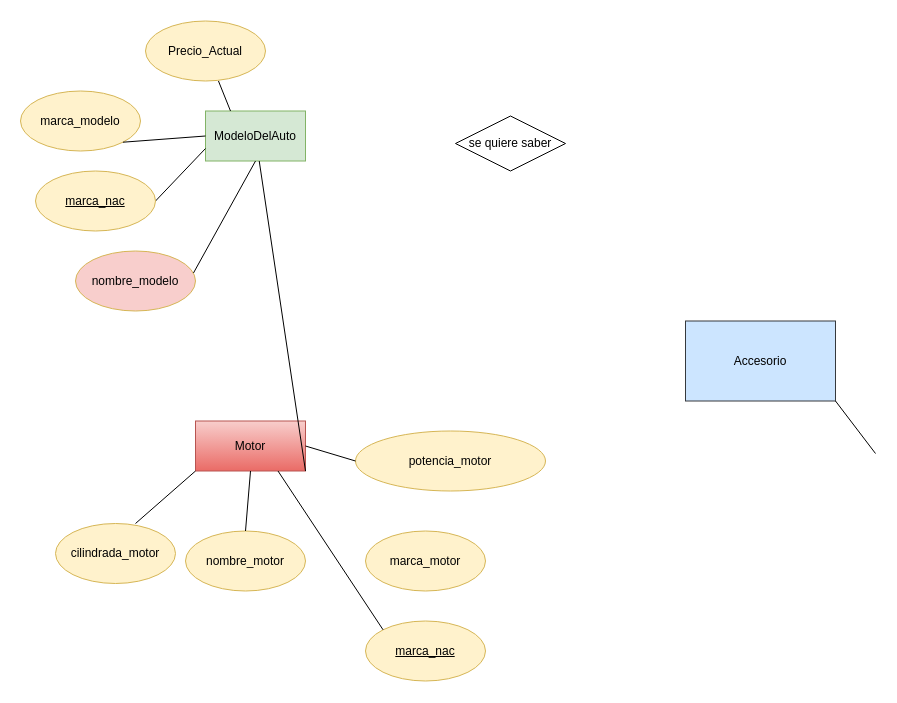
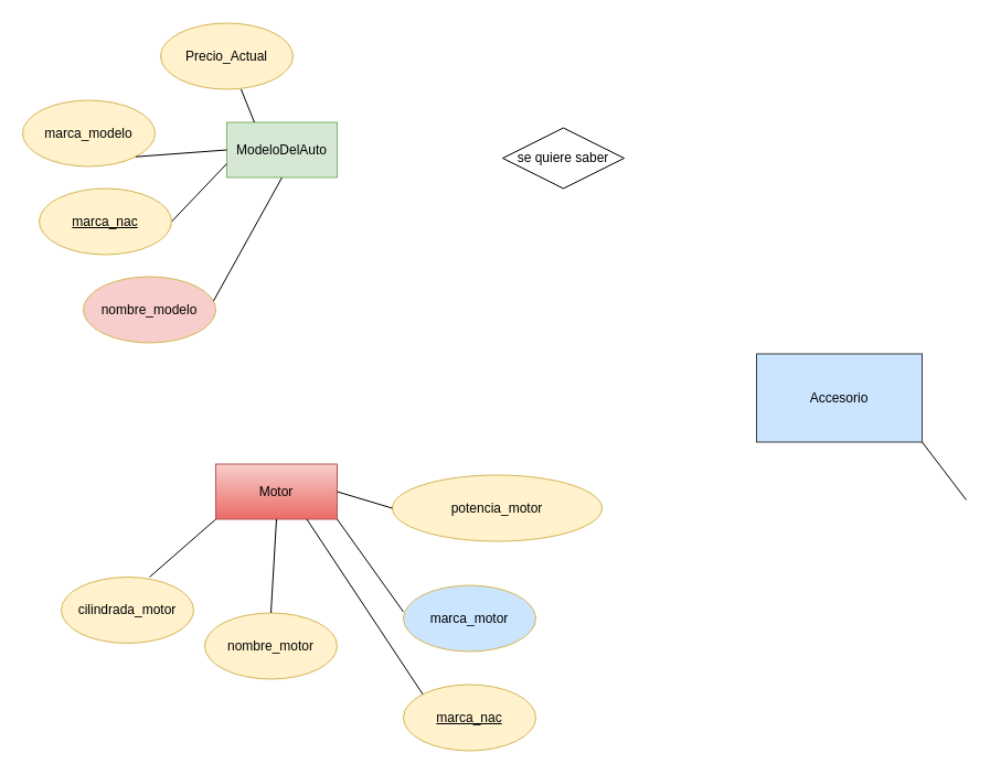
  <mxCell id="0" />
  <mxCell id="1" parent="0" />
  <mxCell id="2" value="ModeloDelAuto" style="whiteSpace=wrap;html=1;align=center;fillColor=#d5e8d4;strokeColor=#82b366;" vertex="1" parent="1"><mxGeometry x="205" y="110.5" width="100" height="50" as="geometry" /></mxCell>
  <mxCell id="3" value="marca_modelo" style="ellipse;whiteSpace=wrap;html=1;align=center;fillColor=#fff2cc;strokeColor=#d6b656;" vertex="1" parent="1"><mxGeometry x="20" y="90.5" width="120" height="60" as="geometry" /></mxCell>
  <mxCell id="4" value="" style="endArrow=none;html=1;rounded=0;exitX=1;exitY=1;exitDx=0;exitDy=0;entryX=0;entryY=0.5;entryDx=0;entryDy=0;" edge="1" parent="1" source="3" target="2"><mxGeometry relative="1" as="geometry"><mxPoint x="365" y="260.5" as="sourcePoint" /><mxPoint x="525" y="260.5" as="targetPoint" /></mxGeometry></mxCell>
  <mxCell id="5" value="Precio_Actual" style="ellipse;whiteSpace=wrap;html=1;align=center;fillColor=#fff2cc;strokeColor=#d6b656;" vertex="1" parent="1"><mxGeometry x="145" y="20.5" width="120" height="60" as="geometry" /></mxCell>
  <mxCell id="6" value="" style="endArrow=none;html=1;rounded=0;exitX=0.608;exitY=1;exitDx=0;exitDy=0;exitPerimeter=0;entryX=0.25;entryY=0;entryDx=0;entryDy=0;" edge="1" parent="1" source="5" target="2"><mxGeometry relative="1" as="geometry"><mxPoint x="365" y="260.5" as="sourcePoint" /><mxPoint x="525" y="260.5" as="targetPoint" /></mxGeometry></mxCell>
  <mxCell id="7" value="nombre_modelo" style="ellipse;whiteSpace=wrap;html=1;align=center;fillColor=#f8cecc;strokeColor=#d6b656;" vertex="1" parent="1"><mxGeometry y="250.5" width="120" height="60" as="geometry" x="75" /></mxCell>
  <mxCell id="8" value="" style="endArrow=none;html=1;rounded=0;exitX=1;exitY=0.5;exitDx=0;exitDy=0;entryX=0;entryY=0.75;entryDx=0;entryDy=0;" edge="1" parent="1" target="2" source="24"><mxGeometry relative="1" as="geometry"><mxPoint x="155" y="200.5" as="sourcePoint" /><mxPoint x="525" y="260.5" as="targetPoint" /></mxGeometry></mxCell>
  <mxCell id="9" value="" style="endArrow=none;html=1;rounded=0;exitX=0.983;exitY=0.367;exitDx=0;exitDy=0;exitPerimeter=0;entryX=0.5;entryY=1;entryDx=0;entryDy=0;" edge="1" parent="1" source="7" target="2"><mxGeometry relative="1" as="geometry"><mxPoint x="365" y="260.5" as="sourcePoint" /><mxPoint x="525" y="260.5" as="targetPoint" /></mxGeometry></mxCell>
  <mxCell id="10" value="Motor" style="whiteSpace=wrap;html=1;align=center;fillColor=#f8cecc;strokeColor=#b85450;gradientColor=#ea6b66;" vertex="1" parent="1"><mxGeometry x="195" y="420.5" width="110" height="50" as="geometry" /></mxCell>
  <mxCell id="11" value="cilindrada_motor" style="ellipse;whiteSpace=wrap;html=1;align=center;fillColor=#fff2cc;strokeColor=#d6b656;" vertex="1" parent="1"><mxGeometry x="55" y="523" width="120" height="60" as="geometry" /></mxCell>
  <mxCell id="12" value="" style="endArrow=none;html=1;rounded=0;exitX=0;exitY=1;exitDx=0;exitDy=0;" edge="1" parent="1" source="10"><mxGeometry relative="1" as="geometry"><mxPoint x="-25" y="500.5" as="sourcePoint" /><mxPoint x="135" y="523" as="targetPoint" /></mxGeometry></mxCell>
  <mxCell id="13" value="potencia_motor" style="ellipse;whiteSpace=wrap;html=1;align=center;fillColor=#fff2cc;strokeColor=#d6b656;" vertex="1" parent="1"><mxGeometry x="355" y="430.5" width="190" height="60" as="geometry" /></mxCell>
  <mxCell id="14" value="" style="endArrow=none;html=1;rounded=0;entryX=0;entryY=0.5;entryDx=0;entryDy=0;exitX=1;exitY=0.5;exitDx=0;exitDy=0;" edge="1" parent="1" source="10" target="13"><mxGeometry relative="1" as="geometry"><mxPoint x="-25" y="500.5" as="sourcePoint" /><mxPoint x="135" y="500.5" as="targetPoint" /></mxGeometry></mxCell>
- <mxCell id="15" value="marca_motor" style="ellipse;whiteSpace=wrap;html=1;align=center;fillColor=#fff2cc;strokeColor=#d6b656;" vertex="1" parent="1"><mxGeometry x="365" y="530.5" width="120" height="60" as="geometry" /></mxCell>
- <mxCell id="16" value="" style="endArrow=none;html=1;rounded=0;exitX=1;exitY=1;exitDx=0;exitDy=0;" edge="1" parent="1" source="10" target="2"><mxGeometry relative="1" as="geometry"><mxPoint x="-25" y="500.5" as="sourcePoint" /><mxPoint x="135" y="500.5" as="targetPoint" /></mxGeometry></mxCell>
+ <mxCell id="15" value="marca_motor" style="ellipse;whiteSpace=wrap;html=1;align=center;fillColor=#cce5ff;strokeColor=#d6b656;" vertex="1" parent="1"><mxGeometry x="365" y="530.5" width="120" height="60" as="geometry" /></mxCell>
+ <mxCell id="16" value="" style="endArrow=none;html=1;rounded=0;entryX=0;entryY=0.4;entryDx=0;entryDy=0;entryPerimeter=0;exitX=1;exitY=1;exitDx=0;exitDy=0;" edge="1" parent="1" source="10" target="15"><mxGeometry relative="1" as="geometry"><mxPoint x="-25" y="500.5" as="sourcePoint" /><mxPoint x="135" y="500.5" as="targetPoint" /></mxGeometry></mxCell>
  <mxCell id="17" value="marca_nac" style="ellipse;whiteSpace=wrap;html=1;align=center;fontStyle=4;fillColor=#fff2cc;strokeColor=#d6b656;" vertex="1" parent="1"><mxGeometry x="365" y="620.5" width="120" height="60" as="geometry" /></mxCell>
  <mxCell id="18" value="" style="endArrow=none;html=1;rounded=0;entryX=0;entryY=0;entryDx=0;entryDy=0;exitX=0.75;exitY=1;exitDx=0;exitDy=0;" edge="1" parent="1" source="10" target="17"><mxGeometry relative="1" as="geometry"><mxPoint x="-25" y="500.5" as="sourcePoint" /><mxPoint x="135" y="500.5" as="targetPoint" /></mxGeometry></mxCell>
- <mxCell id="19" value="nombre_motor" style="ellipse;whiteSpace=wrap;html=1;align=center;fillColor=#fff2cc;strokeColor=#d6b656;" vertex="1" parent="1"><mxGeometry x="185" y="530.5" width="120" height="60" as="geometry" /></mxCell>
+ <mxCell id="19" value="nombre_motor" style="ellipse;whiteSpace=wrap;html=1;align=center;fillColor=#fff2cc;strokeColor=#d6b656;" vertex="1" parent="1"><mxGeometry x="185" y="555.5" width="120" height="60" as="geometry" /></mxCell>
  <mxCell id="20" value="" style="endArrow=none;html=1;rounded=0;exitX=0.5;exitY=1;exitDx=0;exitDy=0;entryX=0.5;entryY=0;entryDx=0;entryDy=0;" edge="1" parent="1" source="10" target="19"><mxGeometry relative="1" as="geometry"><mxPoint x="245" y="410.5" as="sourcePoint" /><mxPoint x="245" y="523" as="targetPoint" /></mxGeometry></mxCell>
  <mxCell id="21" value="Accesorio" style="whiteSpace=wrap;html=1;align=center;fillColor=#cce5ff;strokeColor=#36393d;" vertex="1" parent="1"><mxGeometry x="685" y="320.5" width="150" height="80" as="geometry" /></mxCell>
  <mxCell id="22" value="" style="endArrow=none;html=1;rounded=0;exitX=1;exitY=1;exitDx=0;exitDy=0;" edge="1" parent="1" source="21"><mxGeometry relative="1" as="geometry"><mxPoint x="417.43" y="504.24" as="sourcePoint" /><mxPoint x="875" y="453" as="targetPoint" /></mxGeometry></mxCell>
  <mxCell id="23" value="se quiere saber" style="shape=rhombus;perimeter=rhombusPerimeter;whiteSpace=wrap;html=1;align=center;" vertex="1" parent="1"><mxGeometry x="455" y="115.5" width="110" height="55" as="geometry" /></mxCell>
  <mxCell id="24" value="marca_nac" style="ellipse;whiteSpace=wrap;html=1;align=center;fontStyle=4;fillColor=#fff2cc;strokeColor=#d6b656;" vertex="1" parent="1"><mxGeometry x="35" y="170.5" width="120" height="60" as="geometry" /></mxCell>
